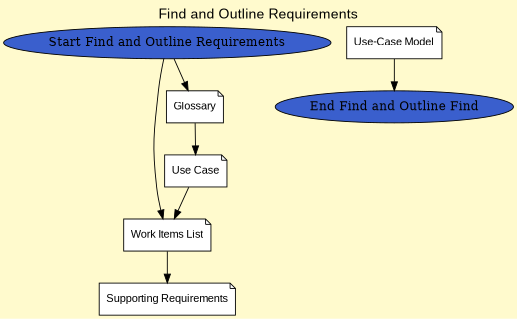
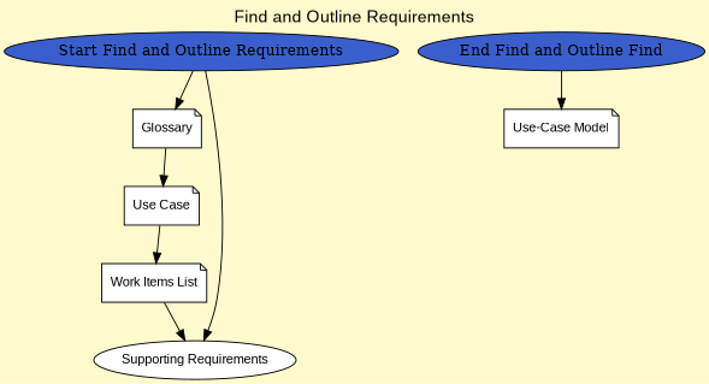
  digraph {
    bgcolor=lemonchiffon
    fontname=Arial
    fontsize=16
    label="Find and Outline Requirements"
    labelloc=t
    node [fillcolor=white shape=note style=filled fontname=Arial fontsize=12]
    n1 [fillcolor=royalblue3 label="Start Find and Outline Requirements" shape=ellipse fontname="" fontsize=""]
    n2 [label="Work Items List"]
    n3 [label=Glossary]
-   n4 [label="Supporting Requirements"]
+   n4 [label="Supporting Requirements" shape=ellipse]
    n5 [label="Use Case"]
    n6 [label="Use-Case Model"]
    n7 [fillcolor=royalblue3 label="End Find and Outline Find" shape=ellipse fontname="" fontsize=""]
-   n1 -> n2
+   n1 -> n4
    n1 -> n3
    n2 -> n4
    n3 -> n5
    n5 -> n2
-   n6 -> n7
+   n7 -> n6
  }
